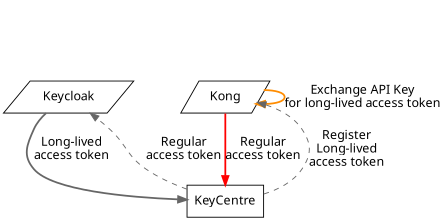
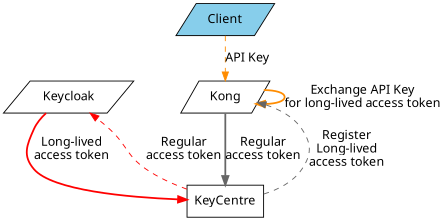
  digraph {
    fontname="Noto Sans"
    node [fillcolor=white fontname="Noto Sans" shape=parallelogram style=filled]
    edge [color=gray40 fontname="Noto Sans" style=bold]
    n1 [label=Keycloak]
    n2 [label=Kong]
    n3 [label=KeyCentre shape=box]
+   n4 [fillcolor=skyblue label=Client]
    subgraph sub_1 {
      rank=same
      n1
      n2
    }
-   n1 -> n3 [label="Long-lived\naccess token"]
+   n1 -> n3 [color=red label="Long-lived\naccess token"]
    n2 -> n2 [color=darkorange label="Exchange API Key\nfor long-lived access token"]
-   n2 -> n3 [color=red label="Regular\naccess token" weight=5]
-   n3 -> n1 [label="Regular\naccess token" style=dashed]
+   n2 -> n3 [label="Regular\naccess token" weight=5]
+   n3 -> n1 [color=red label="Regular\naccess token" style=dashed]
    n3 -> n2 [label="Register\nLong-lived\naccess token" style=dashed]
+   n4 -> n2 [color=darkorange label="API Key" style=dashed]
  }
